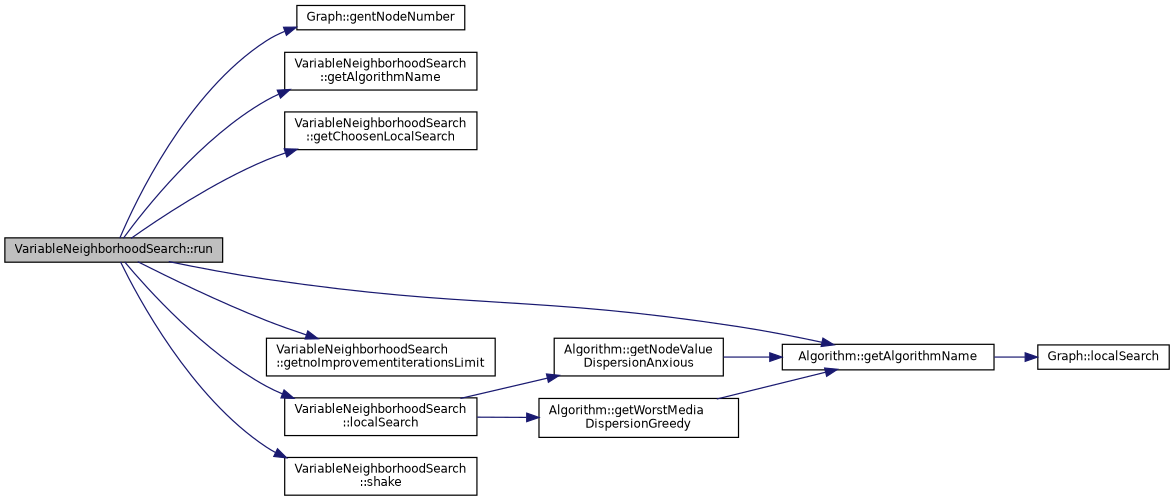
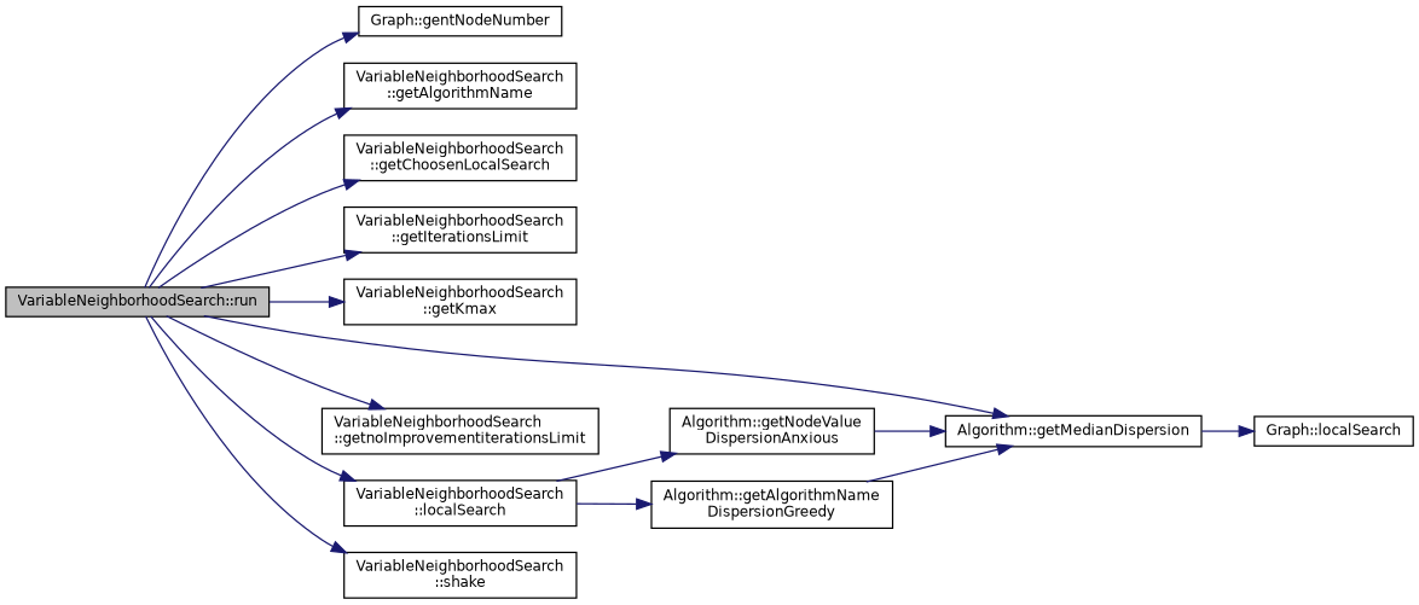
  digraph {
    rankdir=LR
    node [color=black fillcolor=white fontname=Helvetica fontsize=10 shape=record style=filled]
    edge [color=midnightblue fontname=Helvetica fontsize=10 labelfontname=Helvetica labelfontsize=10 style=solid]
    n1 [fillcolor=grey75 fontcolor=black height=0.2 label="VariableNeighborhoodSearch::run" width=0.4]
    n2 [height=0.2 label="Graph::gentNodeNumber" width=0.4]
    n3 [height=0.2 label="VariableNeighborhoodSearch\l::getAlgorithmName" width=0.4]
    n4 [height=0.2 label="VariableNeighborhoodSearch\l::getChoosenLocalSearch" width=0.4]
-   n7 [height=0.2 label="Algorithm::getAlgorithmName" width=0.4]
+   n5 [height=0.2 label="VariableNeighborhoodSearch\l::getIterationsLimit" width=0.4]
+   n6 [height=0.2 label="VariableNeighborhoodSearch\l::getKmax" width=0.4]
+   n7 [height=0.2 label="Algorithm::getMedianDispersion" width=0.4]
    n8 [height=0.2 label="VariableNeighborhoodSearch\l::getnoImprovementiterationsLimit" width=0.4]
    n9 [height=0.2 label="VariableNeighborhoodSearch\l::localSearch" width=0.4]
    n10 [height=0.2 label="VariableNeighborhoodSearch\l::shake" width=0.4]
    n11 [height=0.2 label="Graph::localSearch" width=0.4]
    n12 [height=0.2 label="Algorithm::getNodeValue\lDispersionAnxious" width=0.4]
-   n13 [height=0.2 label="Algorithm::getWorstMedia\lDispersionGreedy" width=0.4]
+   n13 [height=0.2 label="Algorithm::getAlgorithmName\lDispersionGreedy" width=0.4]
    n1 -> n2
    n1 -> n3
    n1 -> n4
+   n1 -> n5
+   n1 -> n6
    n1 -> n7
    n1 -> n8
    n1 -> n9
    n1 -> n10
    n7 -> n11
    n9 -> n12
    n9 -> n13
    n12 -> n7
    n13 -> n7
  }
